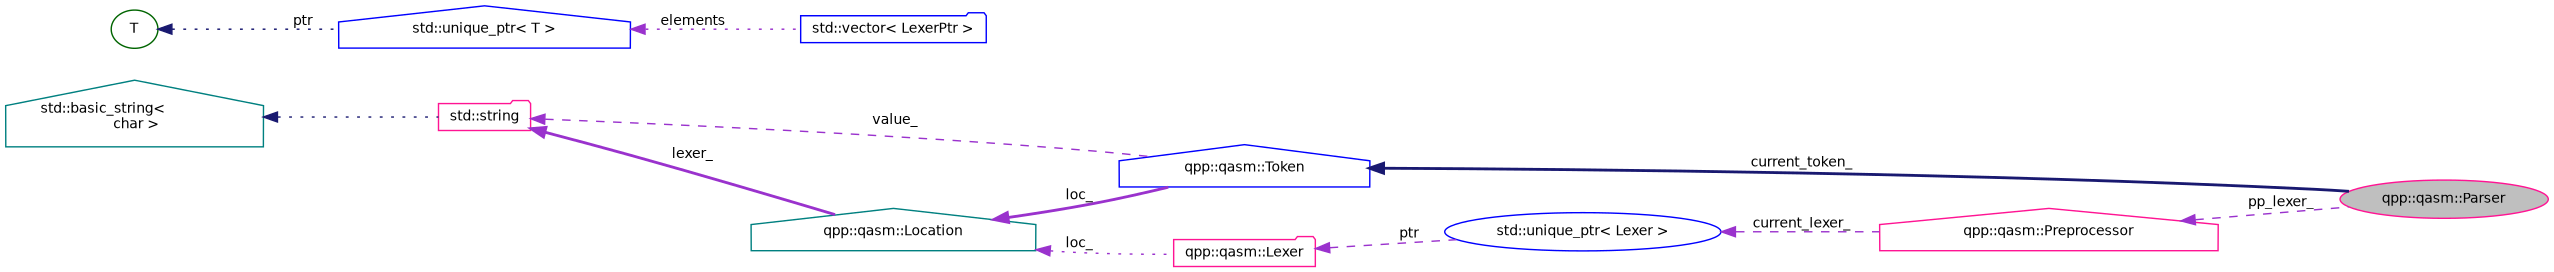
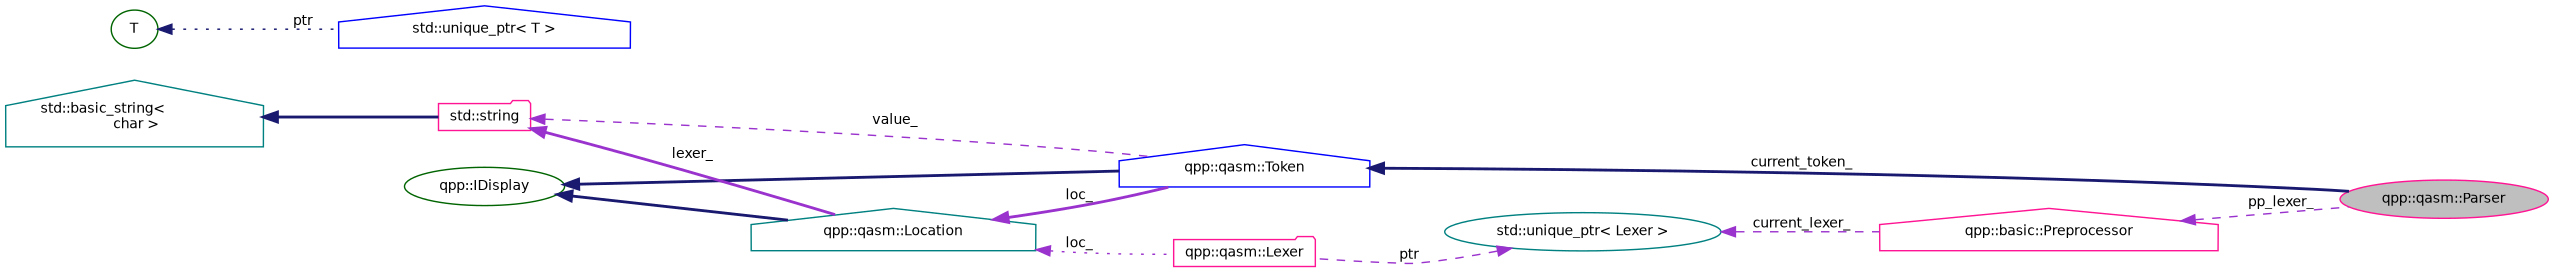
  digraph {
    fontname="DejaVu Sans"
    rankdir=LR
    node [color=deeppink fillcolor=white fontname="DejaVu Sans" fontsize=10 shape=house style=filled]
    edge [color=darkorchid3 dir=back fontname="DejaVu Sans" fontsize=10 labelfontname=Helvetica labelfontsize=10 style=bold]
    n1 [fillcolor=grey75 fontcolor=black height=0.2 label="qpp::qasm::Parser" shape=ellipse width=0.4]
    n2 [color=blue height=0.2 label="qpp::qasm::Token" width=0.4]
+   n3 [color=darkgreen height=0.2 label="qpp::IDisplay" shape=ellipse width=0.4]
    n4 [color=teal height=0.2 label="qpp::qasm::Location" width=0.4]
    n5 [height=0.2 label="qpp::qasm::Lexer" shape=folder width=0.4]
-   n6 [color=blue height=0.2 label="std::unique_ptr\< Lexer \>" shape=ellipse width=0.4]
+   n6 [color=teal height=0.2 label="std::unique_ptr\< Lexer \>" shape=ellipse width=0.4]
    n7 [height=0.2 label="std::string" shape=folder width=0.4]
    n8 [color=teal height=0.2 label="std::basic_string\<\l char \>" width=0.4]
-   n9 [height=0.2 label="qpp::qasm::Preprocessor" width=0.4]
-   n10 [color=blue height=0.2 label="std::vector\< LexerPtr \>" shape=folder width=0.4]
+   n9 [height=0.2 label="qpp::basic::Preprocessor" width=0.4]
    n11 [color=blue height=0.2 label="std::unique_ptr\< T \>" width=0.4]
    n12 [color=darkgreen height=0.2 label=T shape=ellipse width=0.4]
    n2 -> n1 [color=midnightblue label=" current_token_"]
+   n3 -> n2 [color=midnightblue]
+   n3 -> n4 [color=midnightblue]
    n4 -> n2 [label=" loc_"]
    n4 -> n5 [label=" loc_" style=dotted]
-   n5 -> n6 [label=" ptr" style=dashed]
+   n6 -> n5 [label=" ptr" style=dashed]
    n6 -> n9 [label=" current_lexer_" style=dashed]
    n7 -> n2 [label=" value_" style=dashed]
    n7 -> n4 [label=" lexer_"]
-   n8 -> n7 [color=midnightblue style=dotted]
+   n8 -> n7 [color=midnightblue]
    n9 -> n1 [label=" pp_lexer_" style=dashed]
-   n11 -> n10 [label=" elements" style=dotted]
    n12 -> n11 [color=midnightblue label=" ptr" style=dotted]
  }
